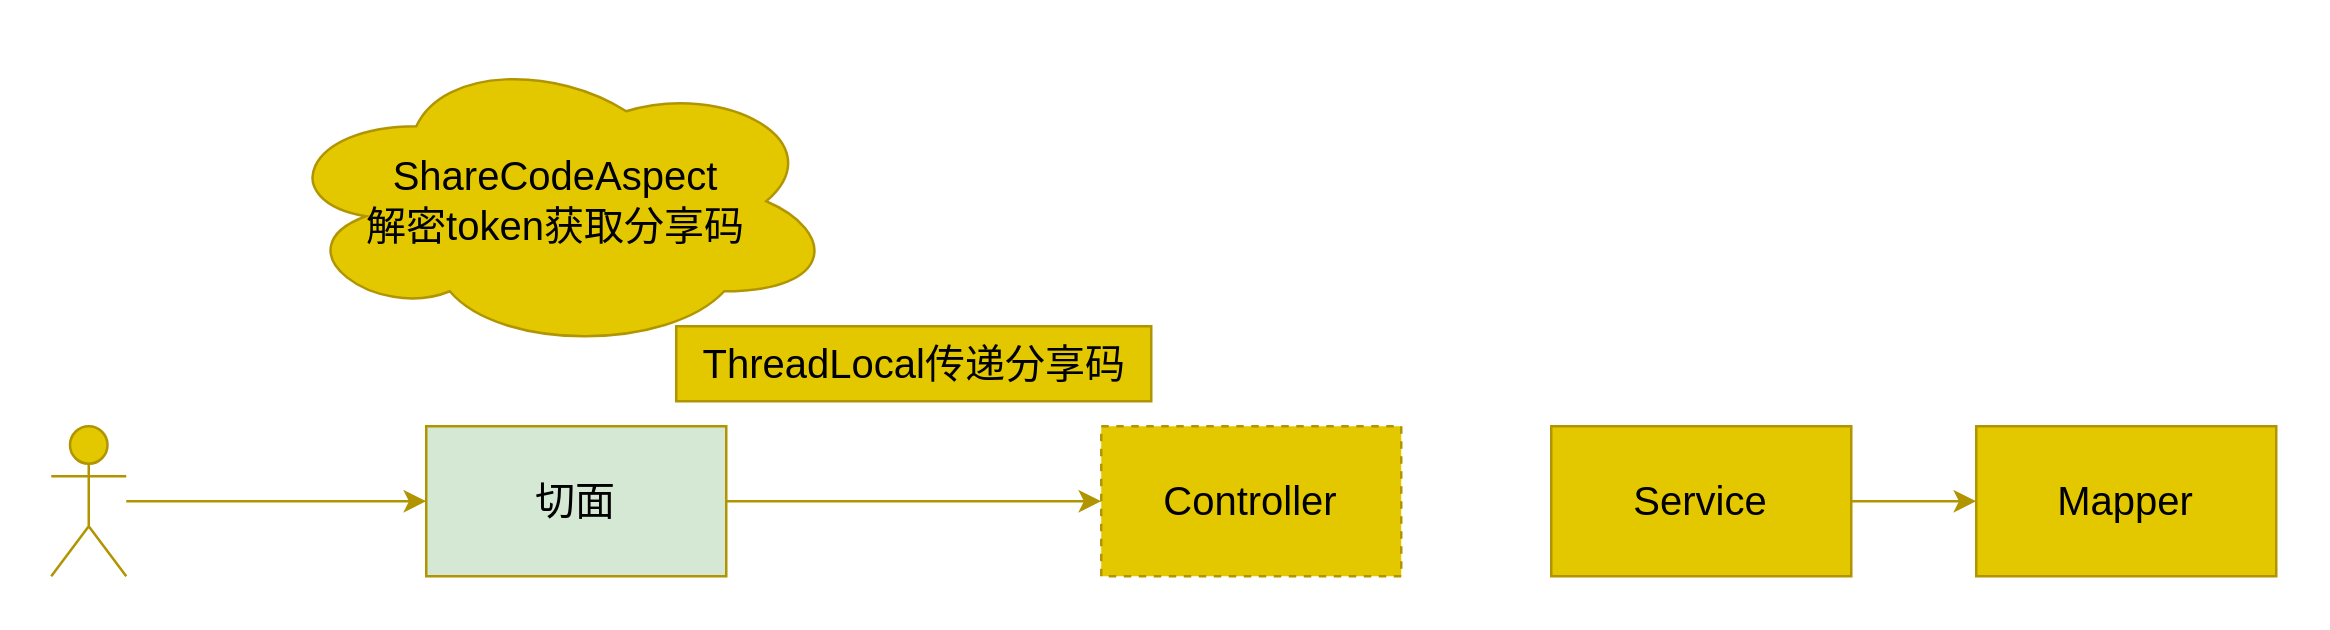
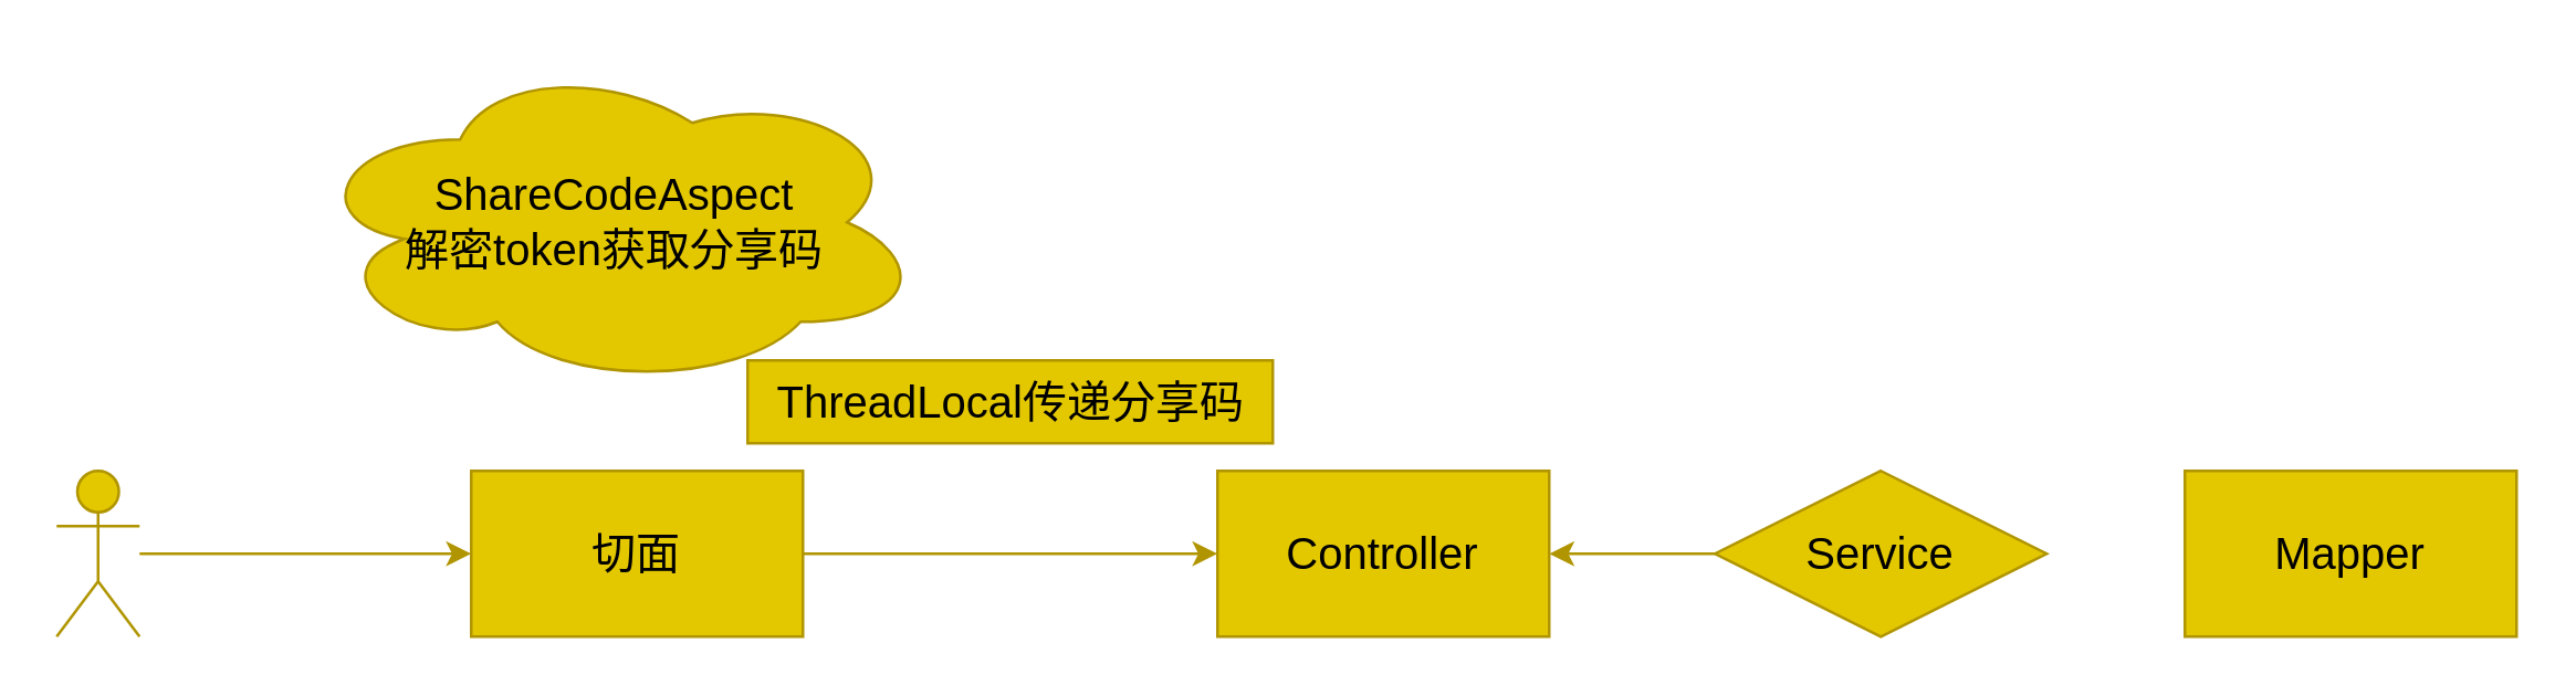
  <mxCell id="0" />
  <mxCell id="1" parent="0" />
  <mxCell id="2" style="edgeStyle=orthogonalEdgeStyle;rounded=0;orthogonalLoop=1;jettySize=auto;html=1;fontSize=16;fillColor=#e3c800;strokeColor=#B09500;" edge="1" parent="1" source="3" target="5"><mxGeometry relative="1" as="geometry" /></mxCell>
  <mxCell id="3" value="" style="shape=umlActor;verticalLabelPosition=bottom;verticalAlign=top;html=1;outlineConnect=0;fontSize=16;fillColor=#e3c800;fontColor=#000000;strokeColor=#B09500;" vertex="1" parent="1"><mxGeometry x="20" y="170" width="30" height="60" as="geometry" /></mxCell>
  <mxCell id="4" style="edgeStyle=orthogonalEdgeStyle;rounded=0;orthogonalLoop=1;jettySize=auto;html=1;entryX=0;entryY=0.5;entryDx=0;entryDy=0;fontSize=16;fillColor=#e3c800;strokeColor=#B09500;" edge="1" parent="1" source="5" target="7"><mxGeometry relative="1" as="geometry" /></mxCell>
- <mxCell id="5" value="&lt;font style=&quot;vertical-align: inherit;&quot; class=&quot;notranslate fyzs-translate-target fyzs-translate-target-wrapper&quot;&gt;&lt;font style=&quot;vertical-align: inherit;&quot; class=&quot;notranslate fyzs-translate-target fyzs-translate-target-box&quot;&gt;&lt;font style=&quot;vertical-align: inherit;&quot; title=&quot;q&quot; class=&quot;notranslate fyzs-translate-target fyzs-translate-target-text&quot;&gt;切面&lt;/font&gt;&lt;/font&gt;&lt;/font&gt;" style="rounded=0;whiteSpace=wrap;html=1;fontSize=16;fillColor=#d5e8d4;fontColor=#000000;strokeColor=#B09500;" vertex="1" parent="1"><mxGeometry x="170" y="170" width="120" height="60" as="geometry" /></mxCell>
+ <mxCell id="5" value="&lt;font style=&quot;vertical-align: inherit;&quot; class=&quot;notranslate fyzs-translate-target fyzs-translate-target-wrapper&quot;&gt;&lt;font style=&quot;vertical-align: inherit;&quot; class=&quot;notranslate fyzs-translate-target fyzs-translate-target-box&quot;&gt;&lt;font style=&quot;vertical-align: inherit;&quot; title=&quot;q&quot; class=&quot;notranslate fyzs-translate-target fyzs-translate-target-text&quot;&gt;切面&lt;/font&gt;&lt;/font&gt;&lt;/font&gt;" style="rounded=0;whiteSpace=wrap;html=1;fontSize=16;fillColor=#e3c800;fontColor=#000000;strokeColor=#B09500;" vertex="1" parent="1"><mxGeometry x="170" y="170" width="120" height="60" as="geometry" /></mxCell>
  <mxCell id="6" value="&lt;font style=&quot;vertical-align: inherit;&quot; class=&quot;notranslate fyzs-translate-target fyzs-translate-target-wrapper&quot;&gt;&lt;font style=&quot;vertical-align: inherit;&quot; class=&quot;notranslate fyzs-translate-target fyzs-translate-target-box&quot;&gt;&lt;font style=&quot;vertical-align: inherit;&quot; title=&quot;S&quot; class=&quot;notranslate fyzs-translate-target fyzs-translate-target-text&quot;&gt;ShareCodeAspect&lt;/font&gt;&lt;/font&gt;&lt;/font&gt;&lt;div&gt;&lt;font style=&quot;vertical-align: inherit;&quot; class=&quot;notranslate fyzs-translate-target fyzs-translate-target-wrapper&quot;&gt;&lt;font style=&quot;vertical-align: inherit;&quot; class=&quot;notranslate fyzs-translate-target fyzs-translate-target-box&quot;&gt;&lt;font style=&quot;vertical-align: inherit;&quot; title=&quot;S&quot; class=&quot;notranslate fyzs-translate-target fyzs-translate-target-text&quot;&gt;解密token获取分享码&lt;/font&gt;&lt;/font&gt;&lt;/font&gt;&lt;/div&gt;" style="ellipse;shape=cloud;whiteSpace=wrap;html=1;fontSize=16;fillColor=#e3c800;fontColor=#000000;strokeColor=#B09500;" vertex="1" parent="1"><mxGeometry x="110" y="20" width="224" height="120" as="geometry" /></mxCell>
- <mxCell id="7" value="&lt;font style=&quot;vertical-align: inherit;&quot; class=&quot;notranslate fyzs-translate-target fyzs-translate-target-wrapper&quot;&gt;&lt;font style=&quot;vertical-align: inherit;&quot; class=&quot;notranslate fyzs-translate-target fyzs-translate-target-box&quot;&gt;&lt;font style=&quot;vertical-align: inherit;&quot; title=&quot;C&quot; class=&quot;notranslate fyzs-translate-target fyzs-translate-target-text&quot;&gt;Controller&lt;/font&gt;&lt;/font&gt;&lt;/font&gt;" style="rounded=0;whiteSpace=wrap;html=1;fontSize=16;fillColor=#e3c800;fontColor=#000000;strokeColor=#B09500;dashed=1;" vertex="1" parent="1"><mxGeometry x="440" y="170" width="120" height="60" as="geometry" /></mxCell>
- <mxCell id="8" style="edgeStyle=orthogonalEdgeStyle;rounded=0;orthogonalLoop=1;jettySize=auto;html=1;fontSize=16;fillColor=#e3c800;strokeColor=#B09500;" edge="1" parent="1" source="9" target="10"><mxGeometry relative="1" as="geometry" /></mxCell>
- <mxCell id="9" value="&lt;font style=&quot;vertical-align: inherit;&quot; class=&quot;notranslate fyzs-translate-target fyzs-translate-target-wrapper&quot;&gt;&lt;font style=&quot;vertical-align: inherit;&quot; class=&quot;notranslate fyzs-translate-target fyzs-translate-target-box&quot;&gt;&lt;font style=&quot;vertical-align: inherit;&quot; title=&quot;S&quot; class=&quot;notranslate fyzs-translate-target fyzs-translate-target-text&quot;&gt;Service&lt;/font&gt;&lt;/font&gt;&lt;/font&gt;" style="rounded=0;whiteSpace=wrap;html=1;fontSize=16;fillColor=#e3c800;fontColor=#000000;strokeColor=#B09500;" vertex="1" parent="1"><mxGeometry x="620" y="170" width="120" height="60" as="geometry" /></mxCell>
+ <mxCell id="7" value="&lt;font style=&quot;vertical-align: inherit;&quot; class=&quot;notranslate fyzs-translate-target fyzs-translate-target-wrapper&quot;&gt;&lt;font style=&quot;vertical-align: inherit;&quot; class=&quot;notranslate fyzs-translate-target fyzs-translate-target-box&quot;&gt;&lt;font style=&quot;vertical-align: inherit;&quot; title=&quot;C&quot; class=&quot;notranslate fyzs-translate-target fyzs-translate-target-text&quot;&gt;Controller&lt;/font&gt;&lt;/font&gt;&lt;/font&gt;" style="rounded=0;whiteSpace=wrap;html=1;fontSize=16;fillColor=#e3c800;fontColor=#000000;strokeColor=#B09500;" vertex="1" parent="1"><mxGeometry x="440" y="170" width="120" height="60" as="geometry" /></mxCell>
+ <mxCell id="8" style="edgeStyle=orthogonalEdgeStyle;rounded=0;orthogonalLoop=1;jettySize=auto;html=1;fontSize=16;fillColor=#e3c800;strokeColor=#B09500;" edge="1" parent="1" source="9" target="7"><mxGeometry relative="1" as="geometry" /></mxCell>
+ <mxCell id="9" value="&lt;font style=&quot;vertical-align: inherit;&quot; class=&quot;notranslate fyzs-translate-target fyzs-translate-target-wrapper&quot;&gt;&lt;font style=&quot;vertical-align: inherit;&quot; class=&quot;notranslate fyzs-translate-target fyzs-translate-target-box&quot;&gt;&lt;font style=&quot;vertical-align: inherit;&quot; title=&quot;S&quot; class=&quot;notranslate fyzs-translate-target fyzs-translate-target-text&quot;&gt;Service&lt;/font&gt;&lt;/font&gt;&lt;/font&gt;" style="rhombus;whiteSpace=wrap;html=1;fontSize=16;fillColor=#e3c800;fontColor=#000000;strokeColor=#B09500;" vertex="1" parent="1"><mxGeometry x="620" y="170" width="120" height="60" as="geometry" /></mxCell>
  <mxCell id="10" value="&lt;font style=&quot;vertical-align: inherit;&quot; class=&quot;notranslate fyzs-translate-target fyzs-translate-target-wrapper&quot;&gt;&lt;font style=&quot;vertical-align: inherit;&quot; class=&quot;notranslate fyzs-translate-target fyzs-translate-target-box&quot;&gt;&lt;font style=&quot;vertical-align: inherit;&quot; title=&quot;M&quot; class=&quot;notranslate fyzs-translate-target fyzs-translate-target-text&quot;&gt;Mapper&lt;/font&gt;&lt;/font&gt;&lt;/font&gt;" style="rounded=0;whiteSpace=wrap;html=1;fontSize=16;fillColor=#e3c800;fontColor=#000000;strokeColor=#B09500;" vertex="1" parent="1"><mxGeometry x="790" y="170" width="120" height="60" as="geometry" /></mxCell>
  <mxCell id="11" value="&lt;font style=&quot;vertical-align: inherit;&quot; class=&quot;notranslate fyzs-translate-target fyzs-translate-target-wrapper&quot;&gt;&lt;font style=&quot;vertical-align: inherit;&quot; class=&quot;notranslate fyzs-translate-target fyzs-translate-target-box&quot;&gt;&lt;font style=&quot;vertical-align: inherit;&quot; title=&quot;T&quot; class=&quot;notranslate fyzs-translate-target fyzs-translate-target-text&quot;&gt;ThreadLocal传递分享码&lt;/font&gt;&lt;/font&gt;&lt;/font&gt;" style="text;html=1;align=center;verticalAlign=middle;resizable=0;points=[];autosize=1;strokeColor=#B09500;fillColor=#e3c800;fontSize=16;fontColor=#000000;" vertex="1" parent="1"><mxGeometry x="270" y="130" width="190" height="30" as="geometry" /></mxCell>
